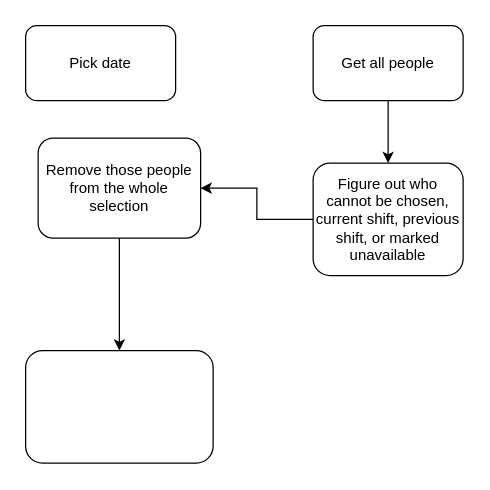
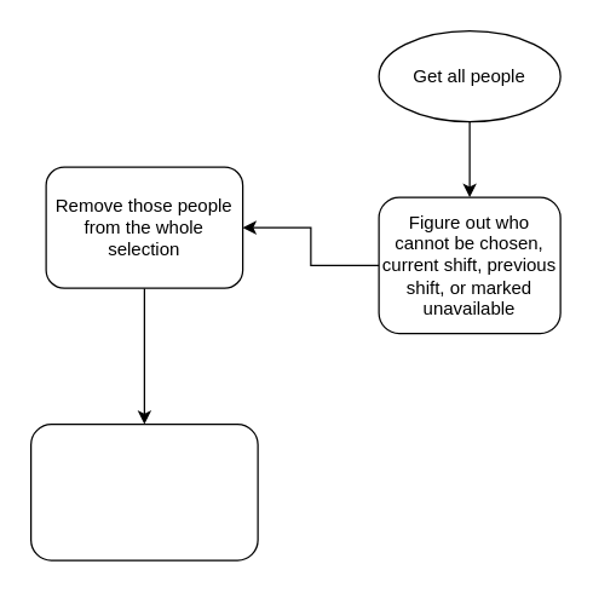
  <mxCell id="0" />
  <mxCell id="1" parent="0" />
- <mxCell id="2" value="Pick date" style="rounded=1;whiteSpace=wrap;html=1;" vertex="1" parent="1"><mxGeometry x="20" y="20" width="120" height="60" as="geometry" /></mxCell>
  <mxCell id="3" style="edgeStyle=orthogonalEdgeStyle;rounded=0;orthogonalLoop=1;jettySize=auto;html=1;exitX=0.5;exitY=1;exitDx=0;exitDy=0;entryX=0.5;entryY=0;entryDx=0;entryDy=0;" edge="1" parent="1" source="4" target="6"><mxGeometry relative="1" as="geometry" /></mxCell>
- <mxCell id="4" value="Get all people" style="rounded=1;whiteSpace=wrap;html=1;" vertex="1" parent="1"><mxGeometry x="250" y="20" width="120" height="60" as="geometry" /></mxCell>
+ <mxCell id="4" value="Get all people" style="ellipse;whiteSpace=wrap;html=1;" vertex="1" parent="1"><mxGeometry x="250" y="20" width="120" height="60" as="geometry" /></mxCell>
  <mxCell id="5" style="edgeStyle=orthogonalEdgeStyle;rounded=0;orthogonalLoop=1;jettySize=auto;html=1;exitX=0;exitY=0.5;exitDx=0;exitDy=0;" edge="1" parent="1" source="6" target="8"><mxGeometry relative="1" as="geometry" /></mxCell>
  <mxCell id="6" value="Figure out who cannot be chosen, current shift, previous shift, or marked unavailable" style="rounded=1;whiteSpace=wrap;html=1;" vertex="1" parent="1"><mxGeometry x="250" y="130" width="120" height="90" as="geometry" /></mxCell>
  <mxCell id="7" style="edgeStyle=orthogonalEdgeStyle;rounded=0;orthogonalLoop=1;jettySize=auto;html=1;exitX=0.5;exitY=1;exitDx=0;exitDy=0;entryX=0.5;entryY=0;entryDx=0;entryDy=0;" edge="1" parent="1" source="8" target="9"><mxGeometry relative="1" as="geometry" /></mxCell>
  <mxCell id="8" value="Remove those people from the whole selection" style="rounded=1;whiteSpace=wrap;html=1;" vertex="1" parent="1"><mxGeometry x="30" y="110" width="130" height="80" as="geometry" /></mxCell>
  <mxCell id="9" value="" style="rounded=1;whiteSpace=wrap;html=1;" vertex="1" parent="1"><mxGeometry x="20" y="280" width="150" height="90" as="geometry" /></mxCell>
